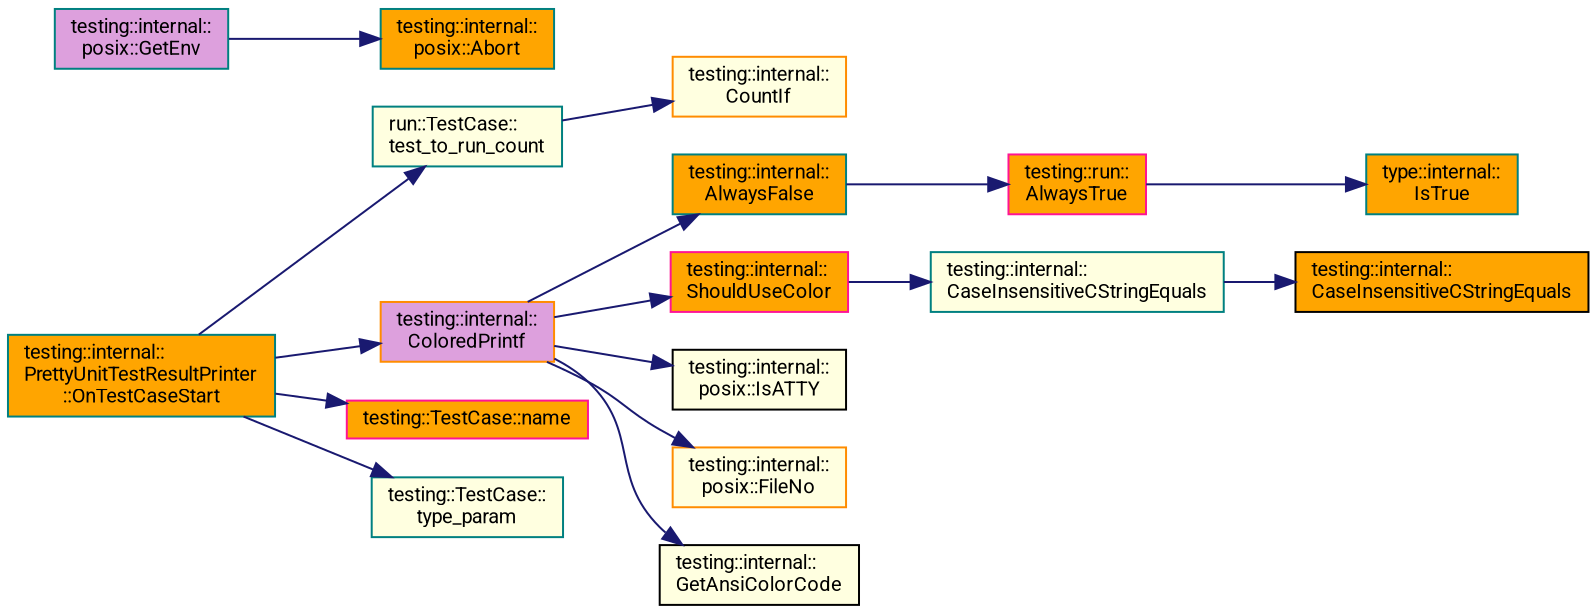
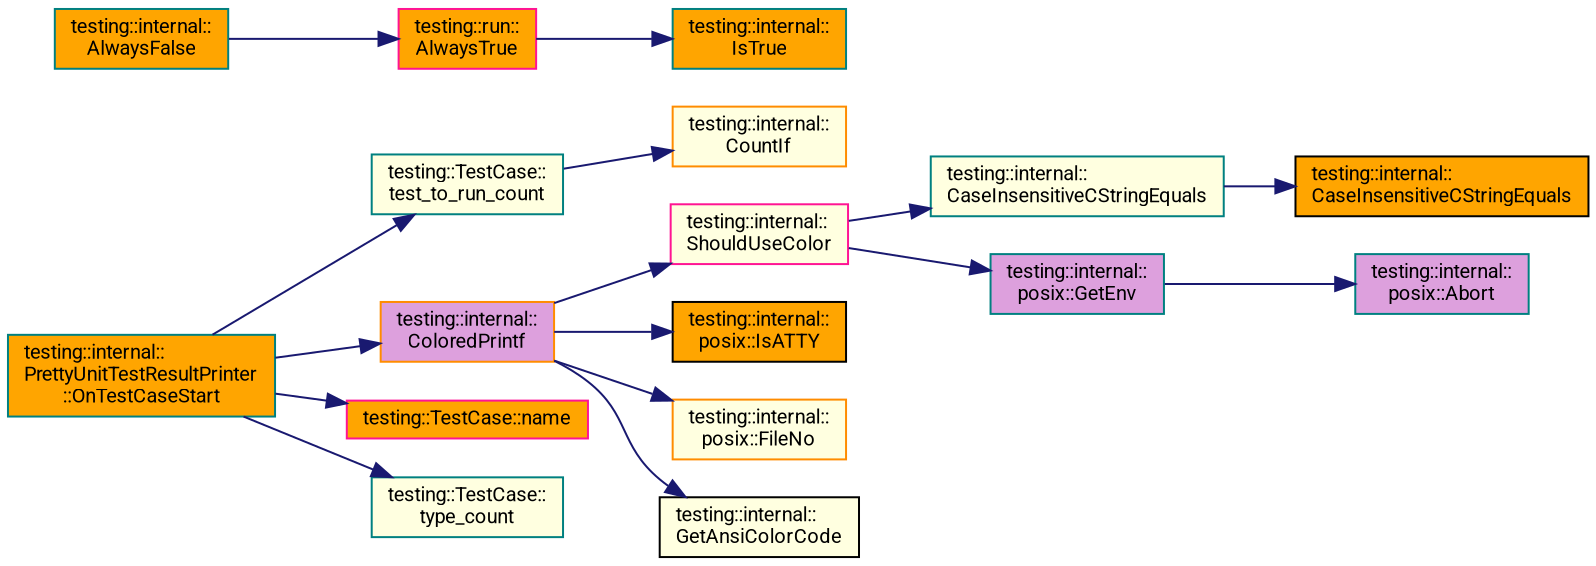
  digraph {
    fontname=Roboto
    rankdir=LR
    node [color=teal fillcolor=lightyellow fontname=Roboto fontsize=10 shape=record style=filled]
    edge [color=midnightblue fontname=Roboto fontsize=10 labelfontname=Helvetica labelfontsize=10 style=solid]
    n1 [fillcolor=orange fontcolor=black height=0.2 label="testing::internal::\lPrettyUnitTestResultPrinter\l::OnTestCaseStart" width=0.4]
-   n2 [height=0.2 label="run::TestCase::\ltest_to_run_count" width=0.4]
+   n2 [height=0.2 label="testing::TestCase::\ltest_to_run_count" width=0.4]
    n3 [color=darkorange fillcolor=plum height=0.2 label="testing::internal::\lColoredPrintf" width=0.4]
    n4 [color=deeppink fillcolor=orange height=0.2 label="testing::TestCase::name" width=0.4]
-   n5 [height=0.2 label="testing::TestCase::\ltype_param" width=0.4]
+   n5 [height=0.2 label="testing::TestCase::\ltype_count" width=0.4]
    n6 [color=darkorange height=0.2 label="testing::internal::\lCountIf" width=0.4]
    n7 [fillcolor=orange height=0.2 label="testing::internal::\lAlwaysFalse" width=0.4]
-   n8 [color=deeppink fillcolor=orange height=0.2 label="testing::internal::\lShouldUseColor" width=0.4]
-   n9 [color=black height=0.2 label="testing::internal::\lposix::IsATTY" width=0.4]
+   n8 [color=deeppink height=0.2 label="testing::internal::\lShouldUseColor" width=0.4]
+   n9 [color=black fillcolor=orange height=0.2 label="testing::internal::\lposix::IsATTY" width=0.4]
    n10 [color=darkorange height=0.2 label="testing::internal::\lposix::FileNo" width=0.4]
    n11 [color=black height=0.2 label="testing::internal::\lGetAnsiColorCode" width=0.4]
    n12 [color=deeppink fillcolor=orange height=0.2 label="testing::run::\lAlwaysTrue" width=0.4]
    n13 [height=0.2 label="testing::internal::\lCaseInsensitiveCStringEquals" width=0.4]
    n14 [fillcolor=plum height=0.2 label="testing::internal::\lposix::GetEnv" width=0.4]
-   n15 [fillcolor=orange height=0.2 label="type::internal::\lIsTrue" width=0.4]
+   n15 [fillcolor=orange height=0.2 label="testing::internal::\lIsTrue" width=0.4]
    n16 [color=black fillcolor=orange height=0.2 label="testing::internal::\lCaseInsensitiveCStringEquals" width=0.4]
-   n17 [fillcolor=orange height=0.2 label="testing::internal::\lposix::Abort" width=0.4]
+   n17 [fillcolor=plum height=0.2 label="testing::internal::\lposix::Abort" width=0.4]
    n1 -> n2
    n1 -> n3
    n1 -> n4
    n1 -> n5
    n2 -> n6
-   n3 -> n7
    n3 -> n8
    n3 -> n9
    n3 -> n10
    n3 -> n11
    n7 -> n12
    n8 -> n13
+   n8 -> n14
    n12 -> n15
    n13 -> n16
    n14 -> n17
  }
